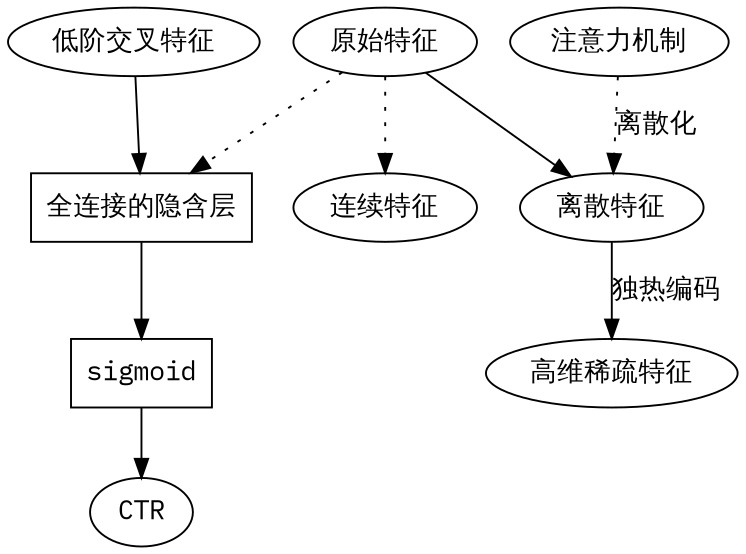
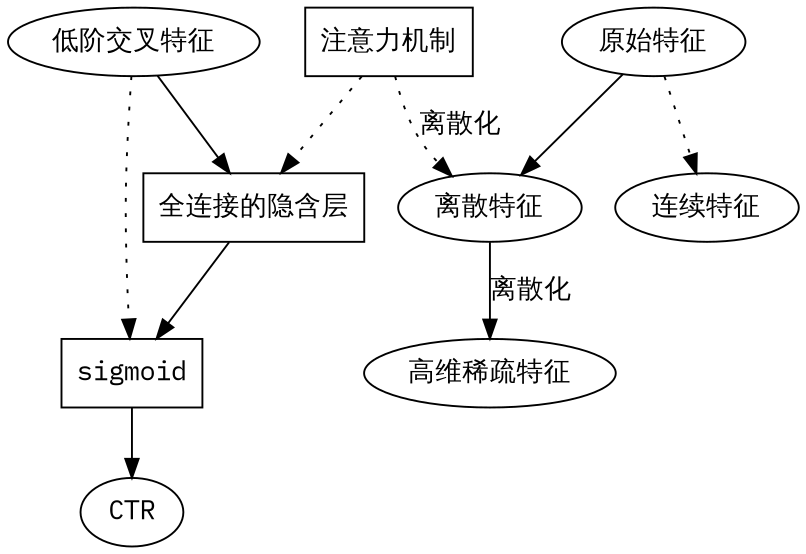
  digraph {
    fontname="IBM Plex Mono"
    node [fontname="IBM Plex Mono"]
    edge [fontname="IBM Plex Mono"]
    "全连接的隐含层" [shape=box]
    sigmoid [shape=box]
    CTR
-   "注意力机制" [shape=ellipse]
+   "注意力机制" [shape=box]
    "离散特征"
    "原始特征"
    "连续特征"
    "高维稀疏特征"
    "低阶交叉特征"
    "全连接的隐含层" -> sigmoid
    sigmoid -> CTR
-   "原始特征" -> "全连接的隐含层" [style=dotted]
+   "注意力机制" -> "全连接的隐含层" [style=dotted]
    "注意力机制" -> "离散特征" [label="离散化" style=dotted]
-   "离散特征" -> "高维稀疏特征" [label="独热编码"]
+   "离散特征" -> "高维稀疏特征" [label="离散化"]
    "原始特征" -> "离散特征"
    "原始特征" -> "连续特征" [style=dotted]
    "低阶交叉特征" -> "全连接的隐含层"
+   "低阶交叉特征" -> sigmoid [style=dotted]
  }
